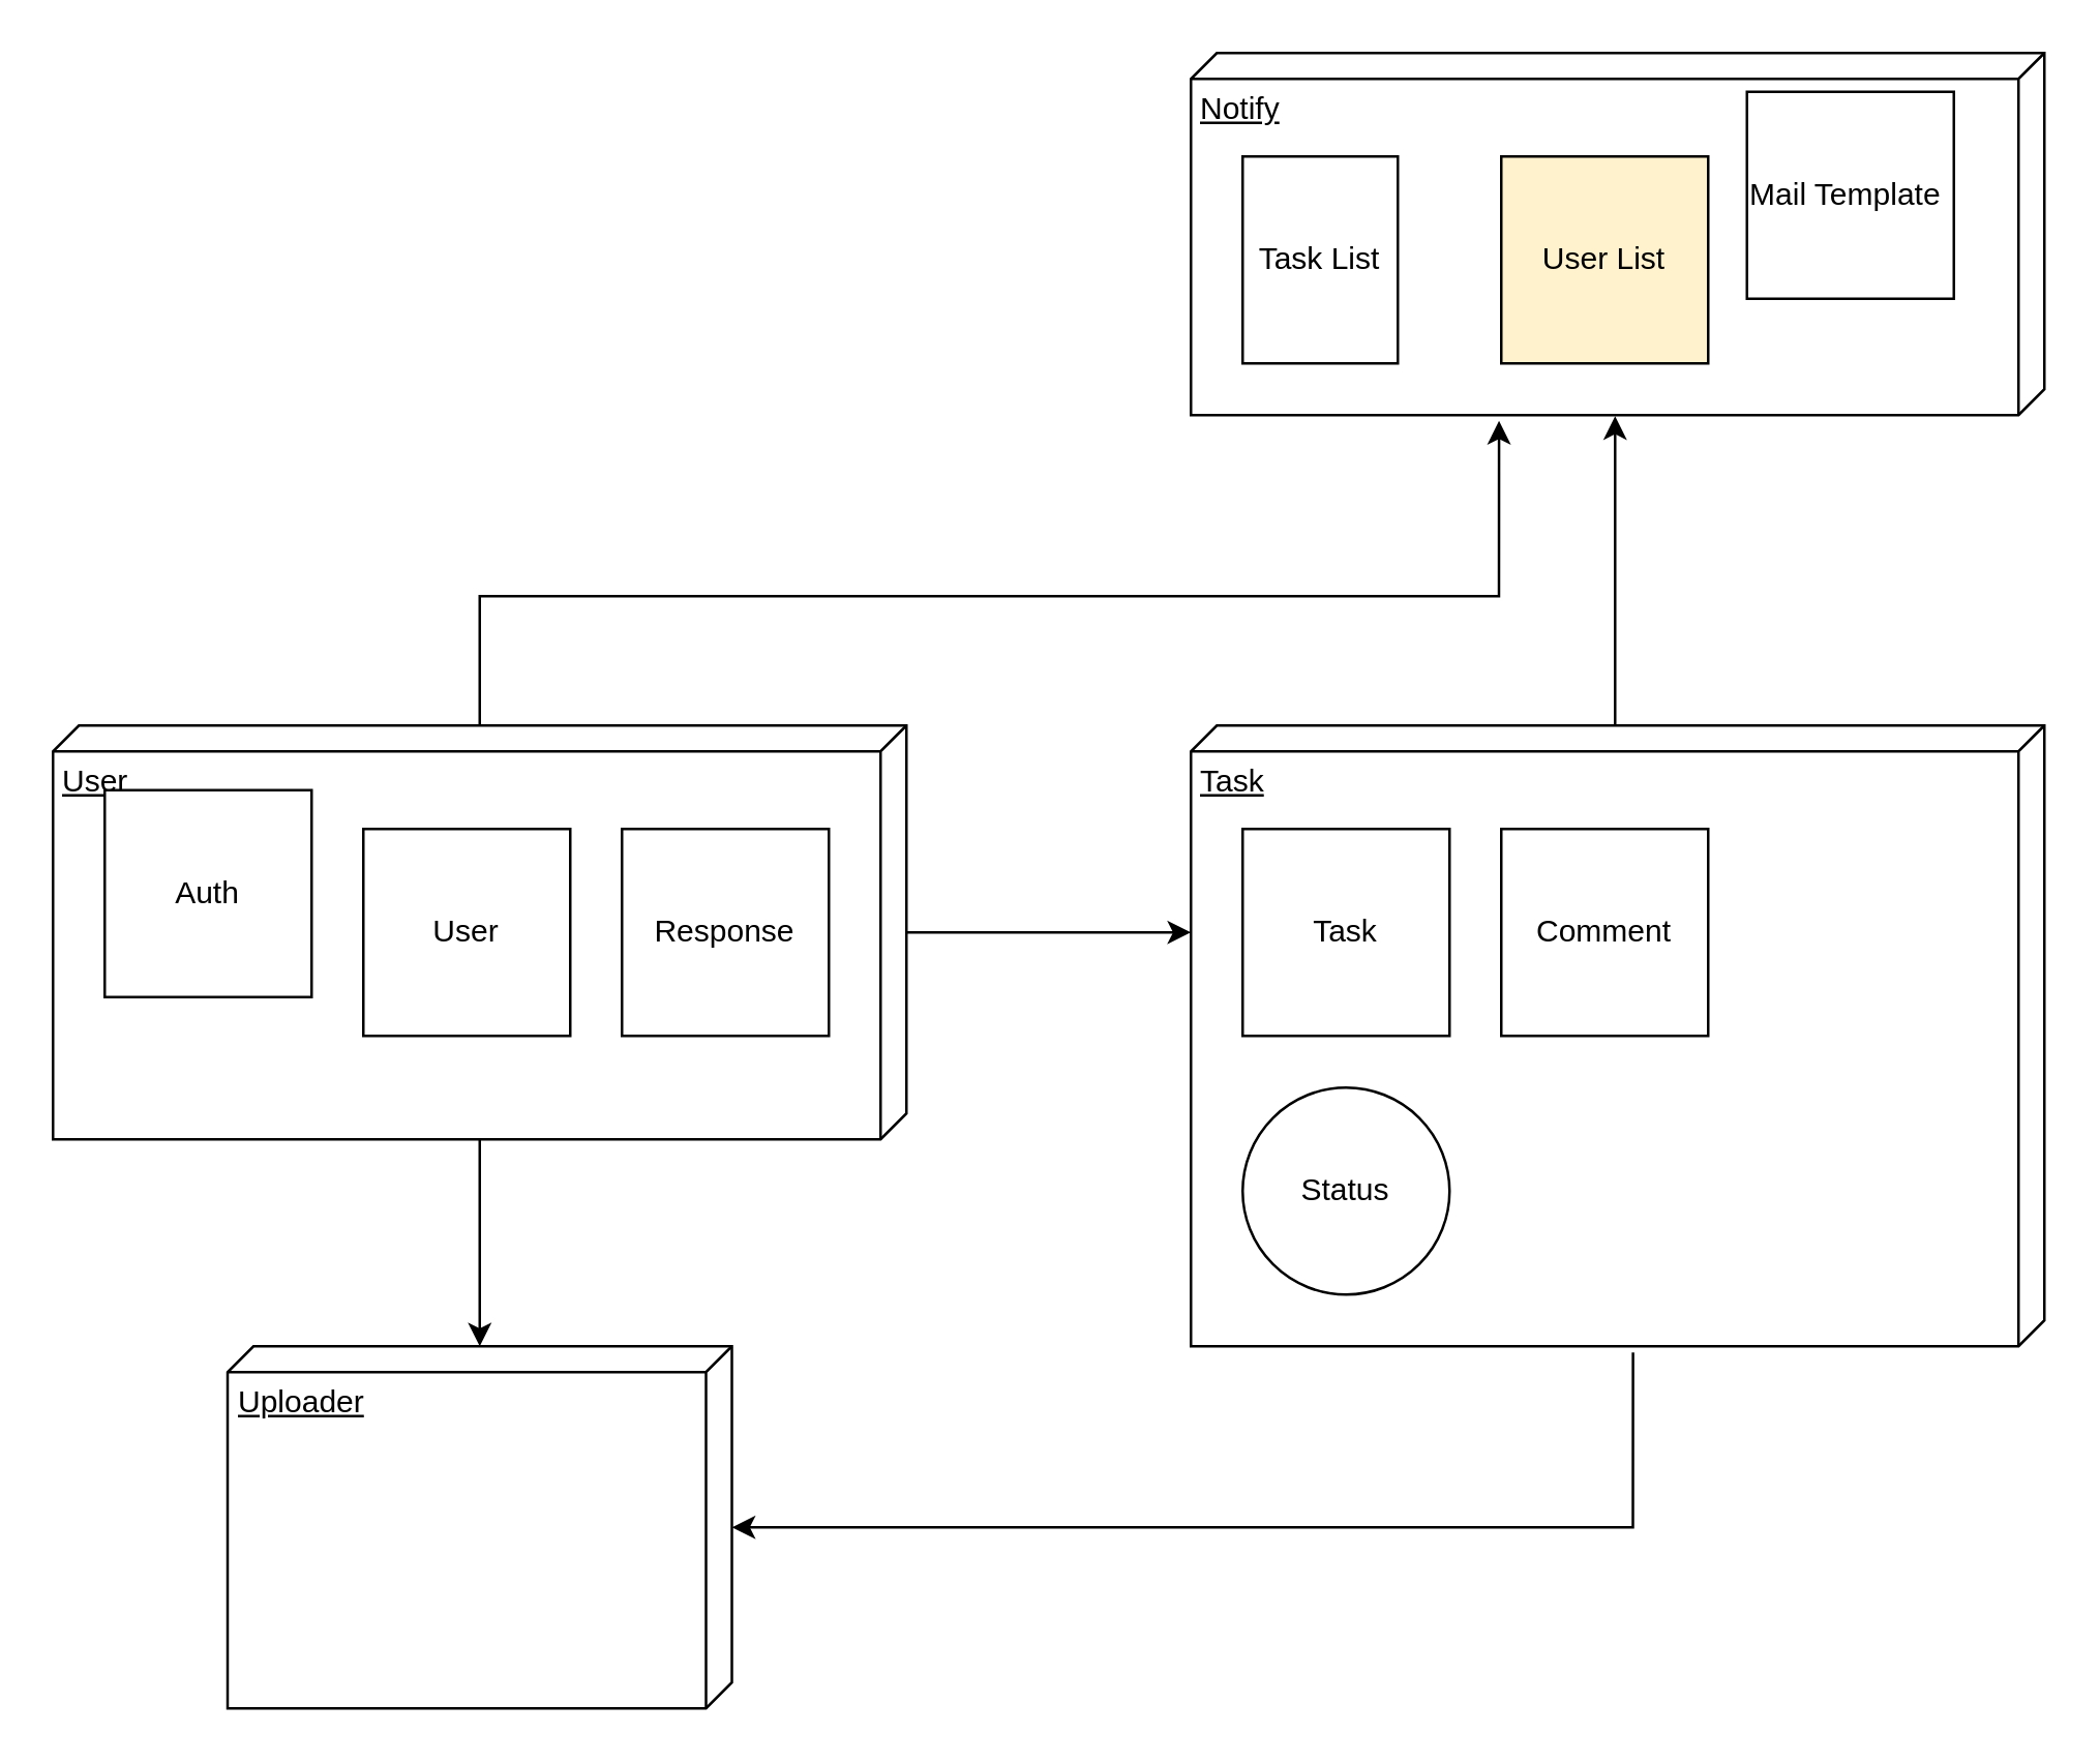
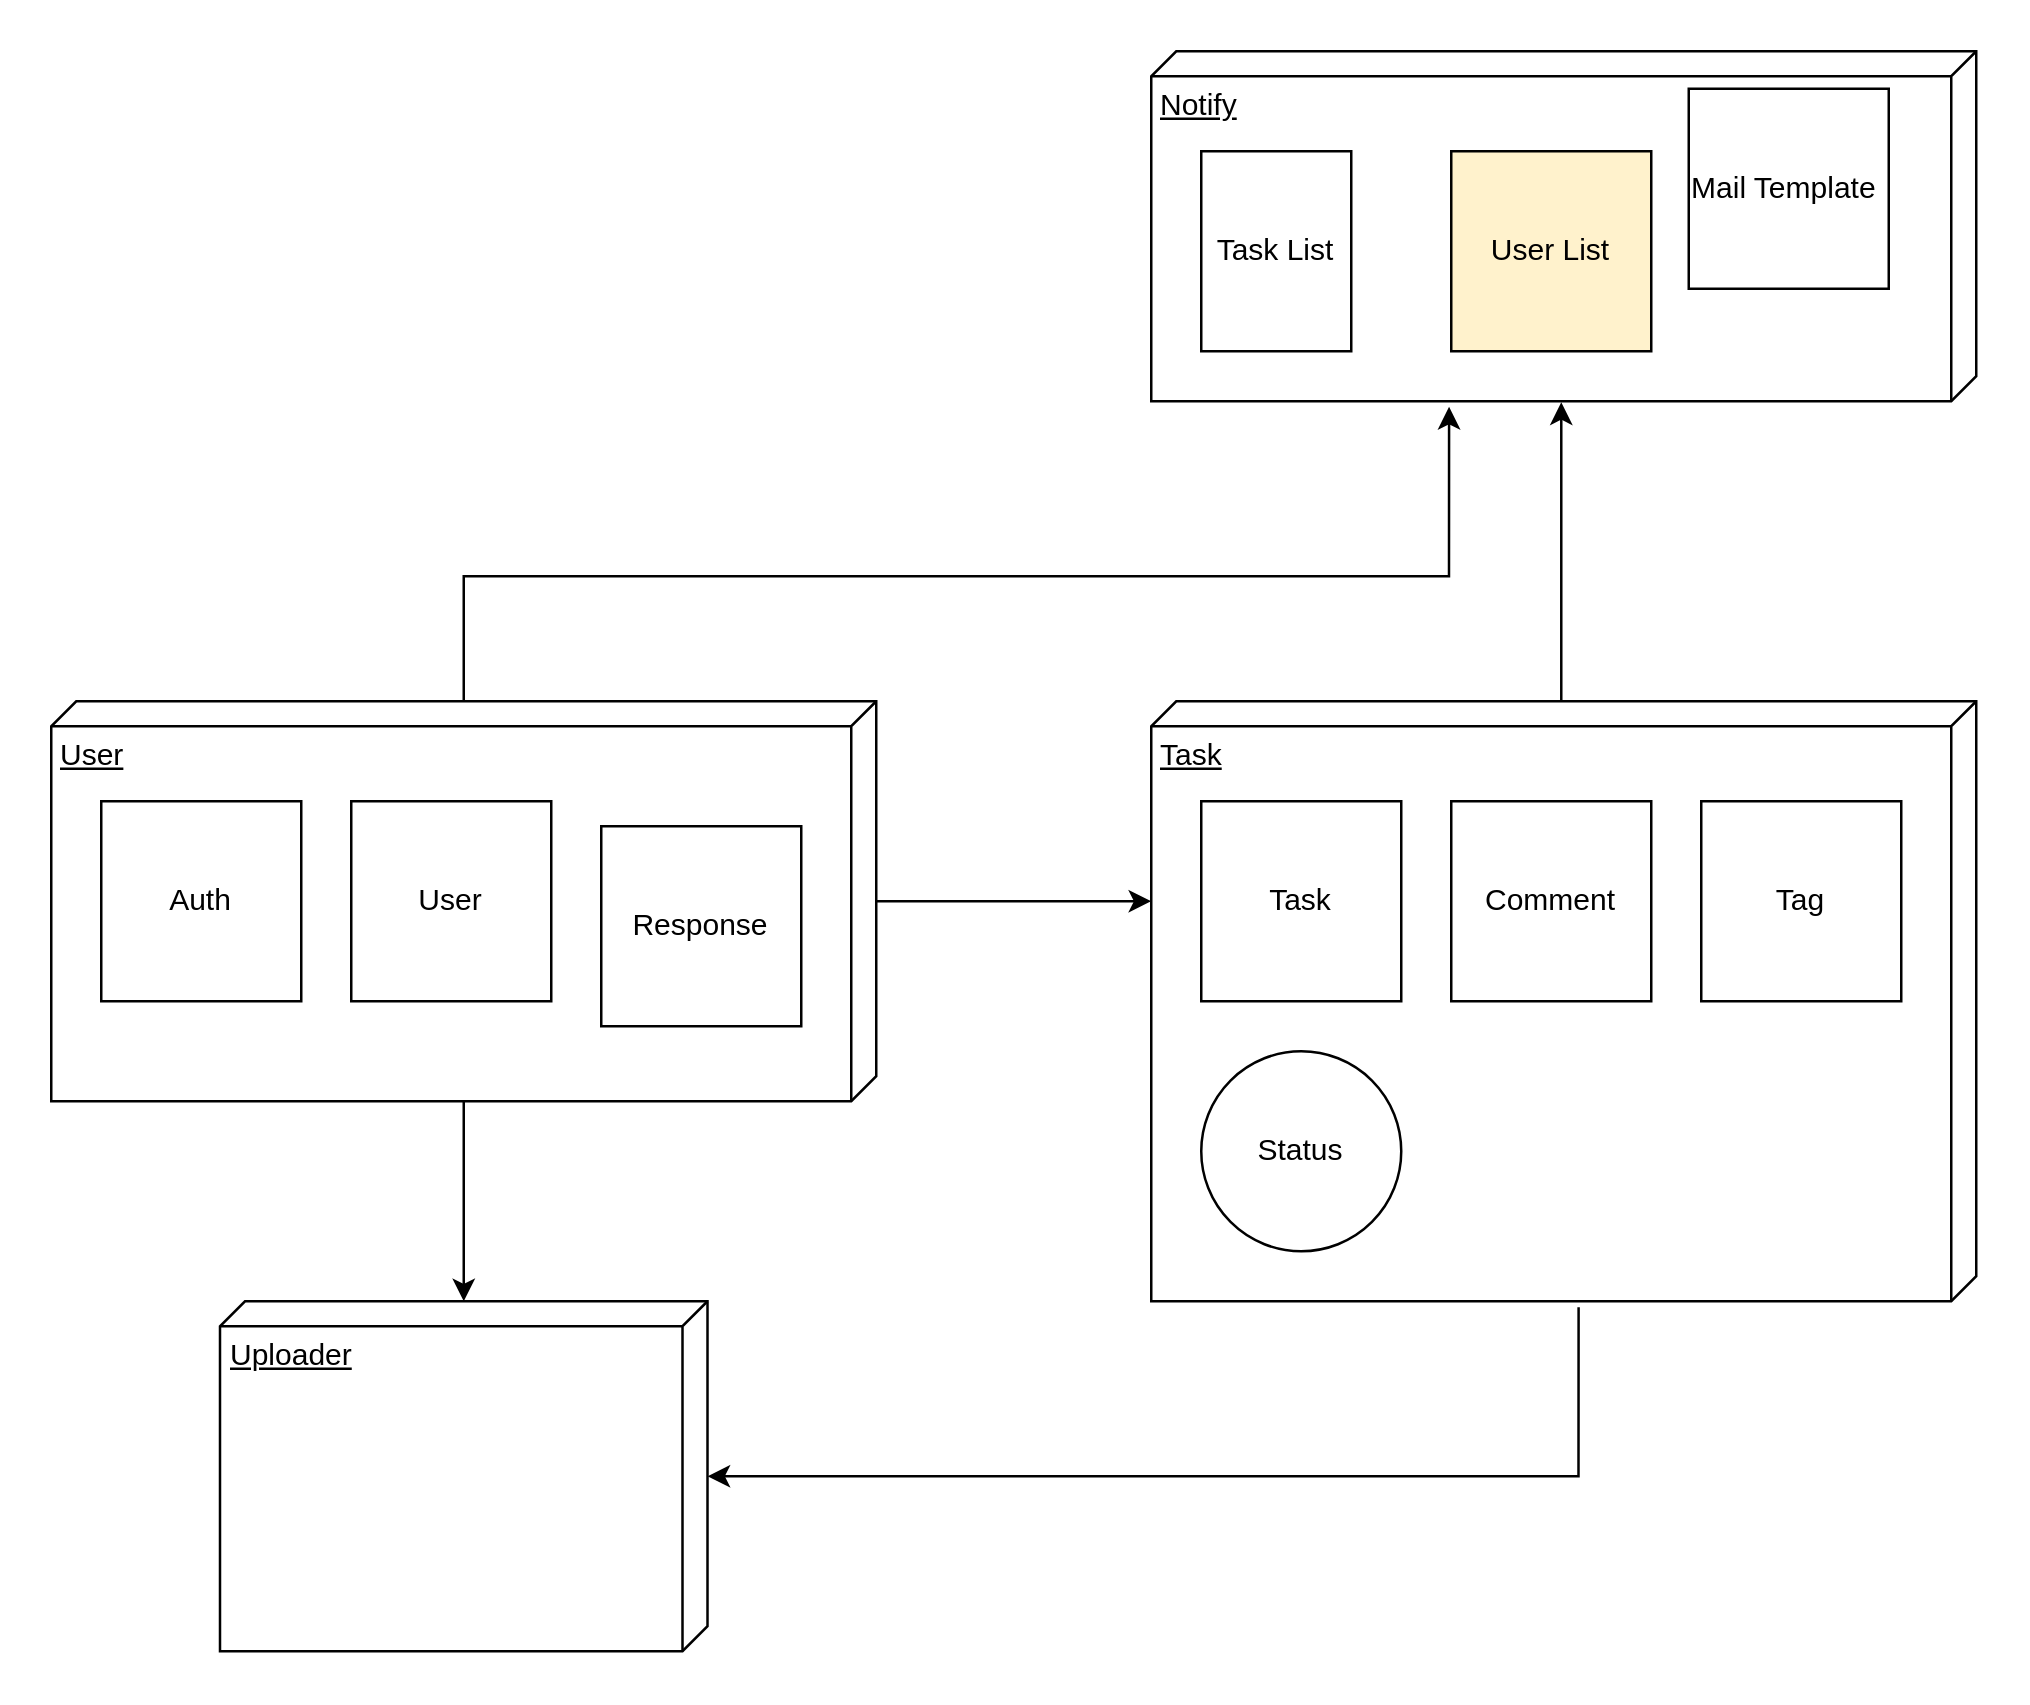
  <mxCell id="0" />
  <mxCell id="1" parent="0" />
  <mxCell id="2" style="edgeStyle=orthogonalEdgeStyle;rounded=0;orthogonalLoop=1;jettySize=auto;html=1;" edge="1" parent="1" source="4"><mxGeometry relative="1" as="geometry"><mxPoint x="460" y="360" as="targetPoint" /></mxGeometry></mxCell>
  <mxCell id="3" style="edgeStyle=orthogonalEdgeStyle;rounded=0;orthogonalLoop=1;jettySize=auto;html=1;entryX=1.016;entryY=0.639;entryDx=0;entryDy=0;entryPerimeter=0;" edge="1" parent="1" source="4" target="13"><mxGeometry relative="1" as="geometry"><Array as="points"><mxPoint x="185" y="230" /><mxPoint x="579" y="230" /></Array></mxGeometry></mxCell>
  <mxCell id="4" value="User" style="verticalAlign=top;align=left;spacingTop=8;spacingLeft=2;spacingRight=12;shape=cube;size=10;direction=south;fontStyle=4;html=1;fillColor=none;" vertex="1" parent="1"><mxGeometry x="20" y="280" width="330" height="160" as="geometry" /></mxCell>
  <mxCell id="5" style="edgeStyle=orthogonalEdgeStyle;rounded=0;orthogonalLoop=1;jettySize=auto;html=1;entryX=1.003;entryY=0.503;entryDx=0;entryDy=0;entryPerimeter=0;" edge="1" parent="1" source="6" target="13"><mxGeometry relative="1" as="geometry"><Array as="points"><mxPoint x="625" y="160" /></Array></mxGeometry></mxCell>
  <mxCell id="6" value="Task" style="verticalAlign=top;align=left;spacingTop=8;spacingLeft=2;spacingRight=12;shape=cube;size=10;direction=south;fontStyle=4;html=1;fillColor=none;" vertex="1" parent="1"><mxGeometry x="460" y="280" width="330" height="240" as="geometry" /></mxCell>
  <mxCell id="7" value="User" style="whiteSpace=wrap;html=1;aspect=fixed;" vertex="1" parent="1"><mxGeometry x="140" y="320" width="80" height="80" as="geometry" /></mxCell>
  <mxCell id="8" value="Task" style="whiteSpace=wrap;html=1;aspect=fixed;" vertex="1" parent="1"><mxGeometry x="480" y="320" width="80" height="80" as="geometry" /></mxCell>
  <mxCell id="9" value="Comment" style="whiteSpace=wrap;html=1;aspect=fixed;" vertex="1" parent="1"><mxGeometry x="580" y="320" width="80" height="80" as="geometry" /></mxCell>
- <mxCell id="10" value="Auth" style="whiteSpace=wrap;html=1;aspect=fixed;" vertex="1" parent="1"><mxGeometry x="40" y="305" width="80" height="80" as="geometry" /></mxCell>
- <mxCell id="11" value="Response" style="whiteSpace=wrap;html=1;aspect=fixed;" vertex="1" parent="1"><mxGeometry x="240" y="320" width="80" height="80" as="geometry" /></mxCell>
+ <mxCell id="10" value="Auth" style="whiteSpace=wrap;html=1;aspect=fixed;" vertex="1" parent="1"><mxGeometry x="40" y="320" width="80" height="80" as="geometry" /></mxCell>
+ <mxCell id="11" value="Response" style="whiteSpace=wrap;html=1;aspect=fixed;" vertex="1" parent="1"><mxGeometry x="240" y="330" width="80" height="80" as="geometry" /></mxCell>
+ <mxCell id="12" value="Tag" style="whiteSpace=wrap;html=1;aspect=fixed;" vertex="1" parent="1"><mxGeometry x="680" y="320" width="80" height="80" as="geometry" /></mxCell>
  <mxCell id="13" value="Notify" style="verticalAlign=top;align=left;spacingTop=8;spacingLeft=2;spacingRight=12;shape=cube;size=10;direction=south;fontStyle=4;html=1;fillColor=none;" vertex="1" parent="1"><mxGeometry x="460" y="20" width="330" height="140" as="geometry" /></mxCell>
  <mxCell id="14" value="Status" style="ellipse;whiteSpace=wrap;html=1;aspect=fixed;" vertex="1" parent="1"><mxGeometry x="480" y="420" width="80" height="80" as="geometry" /></mxCell>
  <mxCell id="15" style="edgeStyle=orthogonalEdgeStyle;rounded=0;orthogonalLoop=1;jettySize=auto;html=1;endArrow=none;endFill=0;startArrow=classic;startFill=1;" edge="1" parent="1" source="17" target="4"><mxGeometry relative="1" as="geometry"><mxPoint x="237.5" y="450" as="targetPoint" /></mxGeometry></mxCell>
  <mxCell id="16" style="edgeStyle=orthogonalEdgeStyle;rounded=0;orthogonalLoop=1;jettySize=auto;html=1;entryX=1.01;entryY=0.482;entryDx=0;entryDy=0;entryPerimeter=0;endArrow=none;endFill=0;startArrow=classic;startFill=1;" edge="1" parent="1" source="17" target="6"><mxGeometry relative="1" as="geometry"><Array as="points"><mxPoint x="631" y="590" /></Array></mxGeometry></mxCell>
  <mxCell id="17" value="&lt;span style=&quot;text-align: center;&quot;&gt;Uploader&lt;/span&gt;" style="verticalAlign=top;align=left;spacingTop=8;spacingLeft=2;spacingRight=12;shape=cube;size=10;direction=south;fontStyle=4;html=1;fillColor=none;" vertex="1" parent="1"><mxGeometry x="87.5" y="520" width="195" height="140" as="geometry" /></mxCell>
  <mxCell id="18" value="Task List" style="whiteSpace=wrap;html=1;aspect=fixed;" vertex="1" parent="1"><mxGeometry x="480" y="60" width="60" height="80" as="geometry" /></mxCell>
  <mxCell id="19" value="User List" style="whiteSpace=wrap;html=1;aspect=fixed;fillColor=#fff2cc;" vertex="1" parent="1"><mxGeometry x="580" y="60" width="80" height="80" as="geometry" /></mxCell>
  <mxCell id="20" value="Mail Template&amp;nbsp;" style="whiteSpace=wrap;html=1;aspect=fixed;" vertex="1" parent="1"><mxGeometry x="675" y="35" width="80" height="80" as="geometry" /></mxCell>
